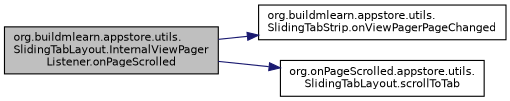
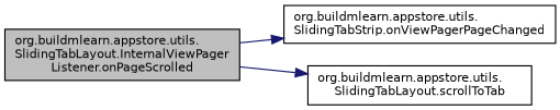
  digraph {
    rankdir=LR
    node [color=black fontname=Helvetica fontsize=10 shape=record]
    edge [color=midnightblue fontname=Helvetica fontsize=10 labelfontname=Helvetica labelfontsize=10 style=solid]
    n1 [fillcolor=grey75 fontcolor=black height=0.2 label="org.buildmlearn.appstore.utils.\lSlidingTabLayout.InternalViewPager\lListener.onPageScrolled" style=filled width=0.4]
    n2 [height=0.2 label="org.buildmlearn.appstore.utils.\lSlidingTabStrip.onViewPagerPageChanged" width=0.4]
-   n3 [height=0.2 label="org.onPageScrolled.appstore.utils.\lSlidingTabLayout.scrollToTab" width=0.4]
+   n3 [height=0.2 label="org.buildmlearn.appstore.utils.\lSlidingTabLayout.scrollToTab" width=0.4]
    n1 -> n2
    n1 -> n3
  }
